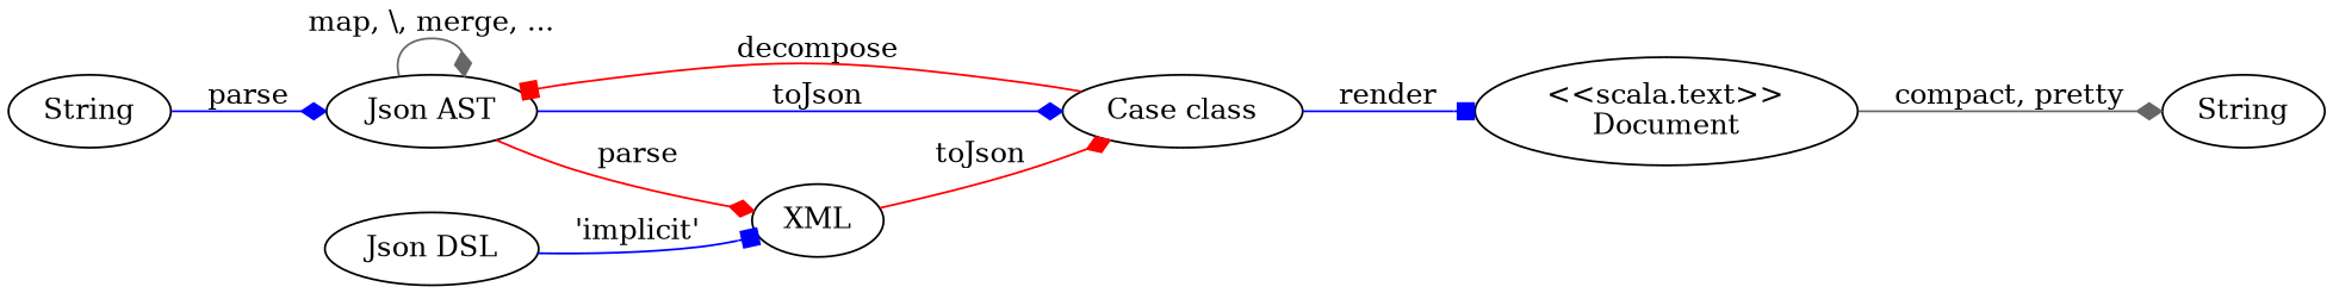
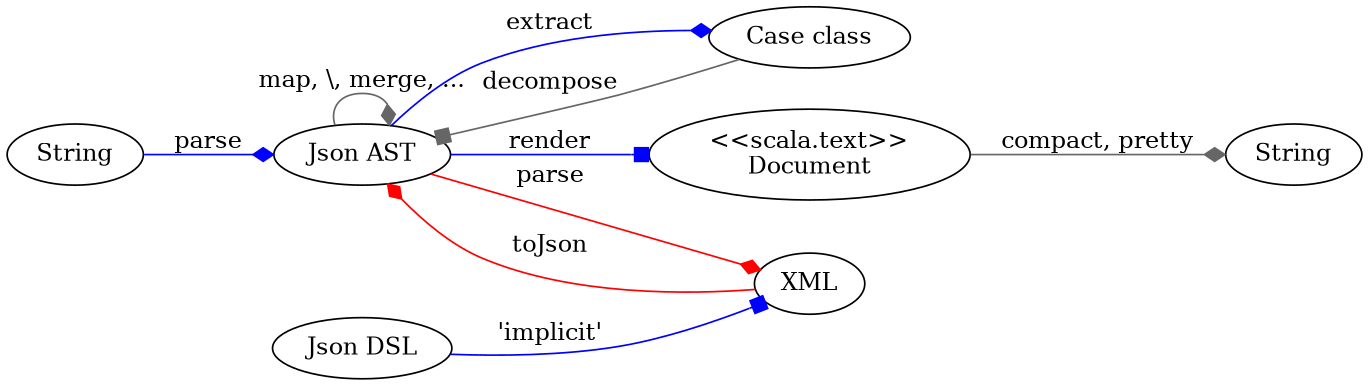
  digraph {
    rankdir=LR
    edge [arrowhead=diamond color=blue]
    n1 [label=String]
    n2 [label="Json AST"]
    n3 [label="Case class"]
    n4 [label=XML]
    n5 [label="<<scala.text>>\nDocument"]
    String
    n7 [label="Json DSL"]
    n1 -> n2 [label=parse]
    n2 -> n2 [color=gray40 label="map, \\, merge, ..."]
-   n2 -> n3 [label=toJson]
+   n2 -> n3 [label=extract]
    n2 -> n4 [color=red label=parse]
-   n3 -> n5 [arrowhead=box label=render]
-   n3 -> n2 [arrowhead=box color=red label=decompose]
-   n4 -> n3 [color=red label=toJson]
+   n2 -> n5 [arrowhead=box label=render]
+   n3 -> n2 [arrowhead=box color=gray40 label=decompose]
+   n4 -> n2 [color=red label=toJson]
    n5 -> String [color=gray40 label="compact, pretty"]
    n7 -> n4 [arrowhead=box label="'implicit'"]
  }
